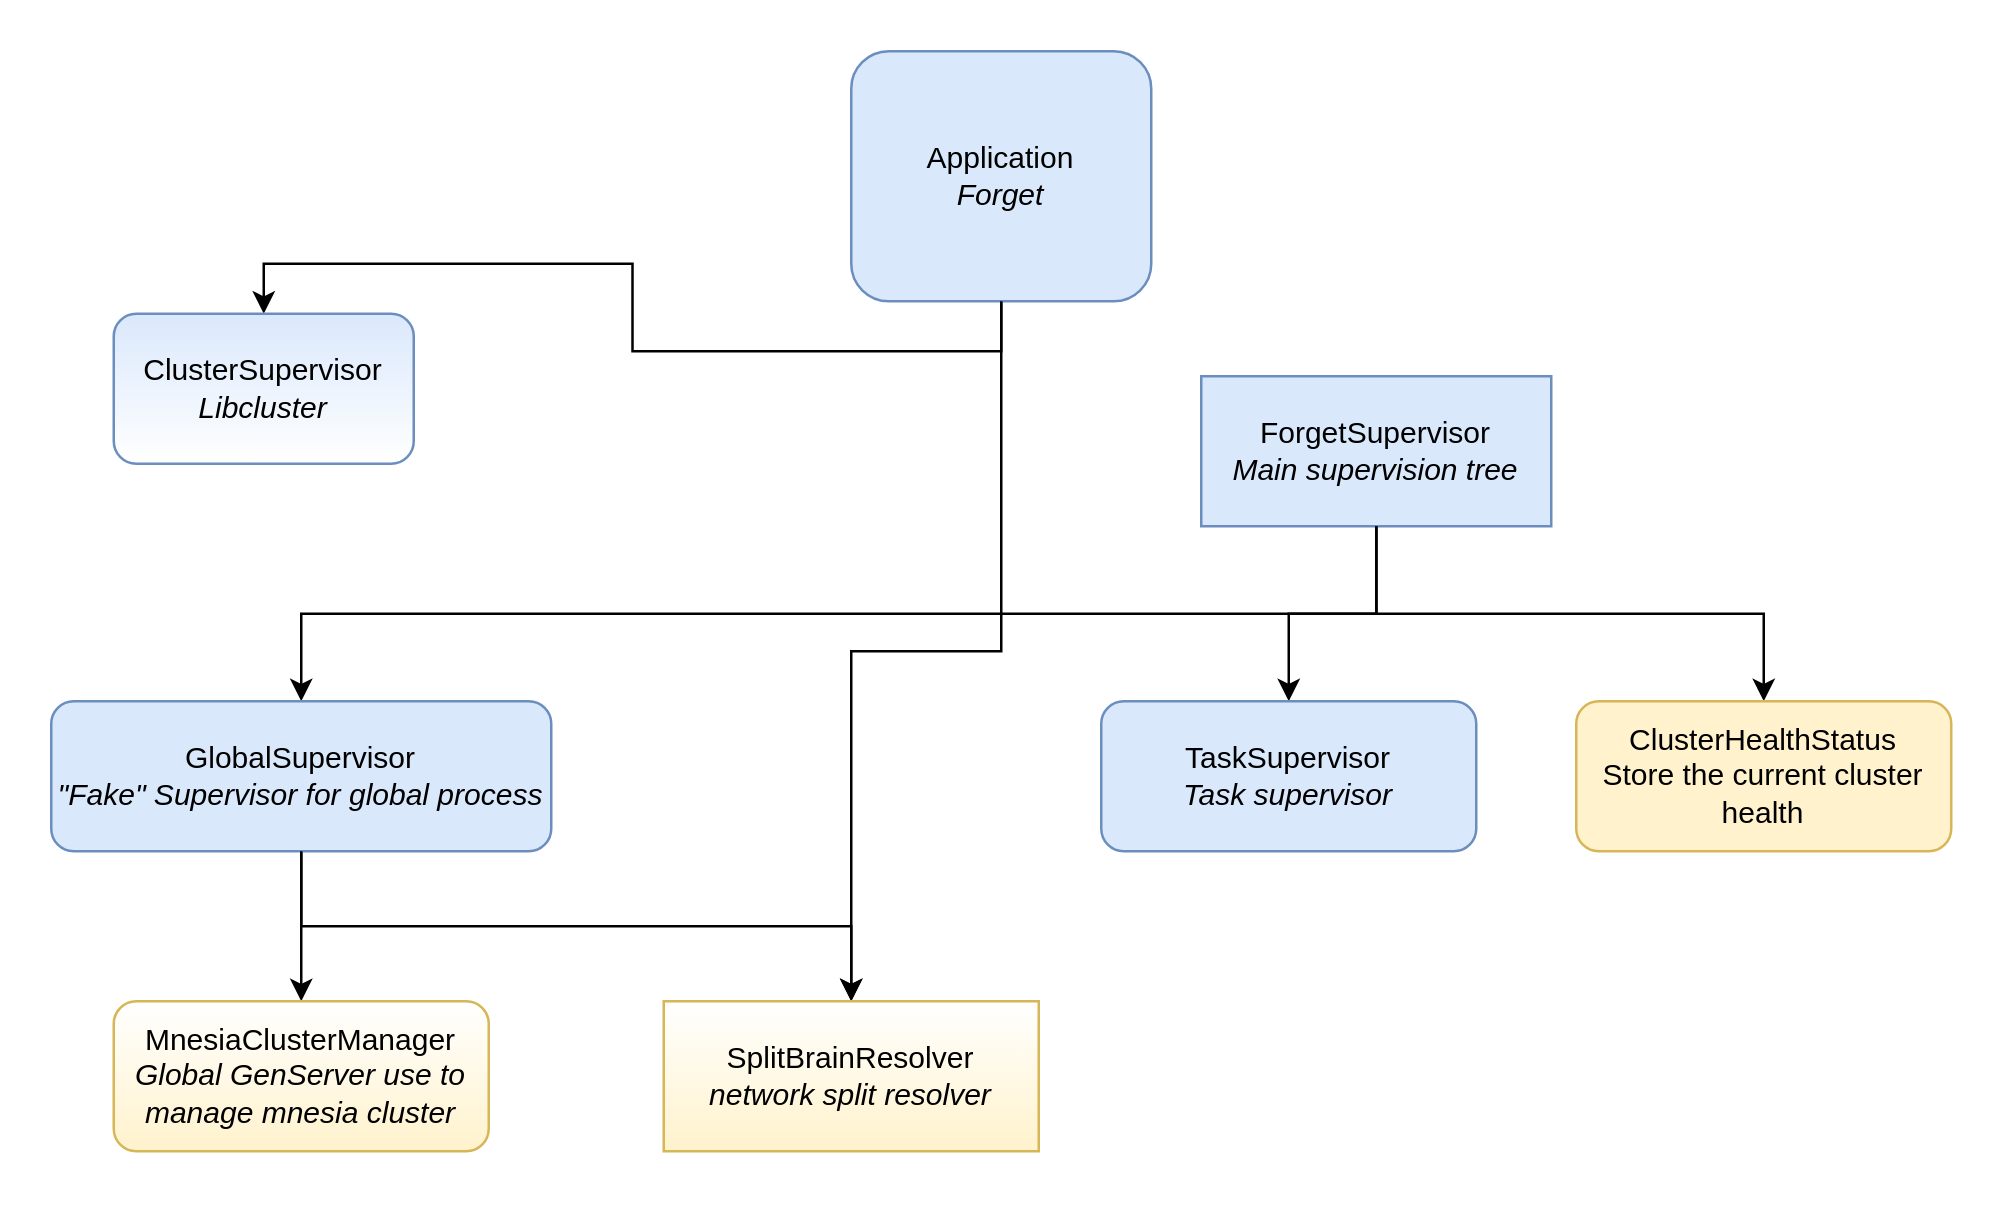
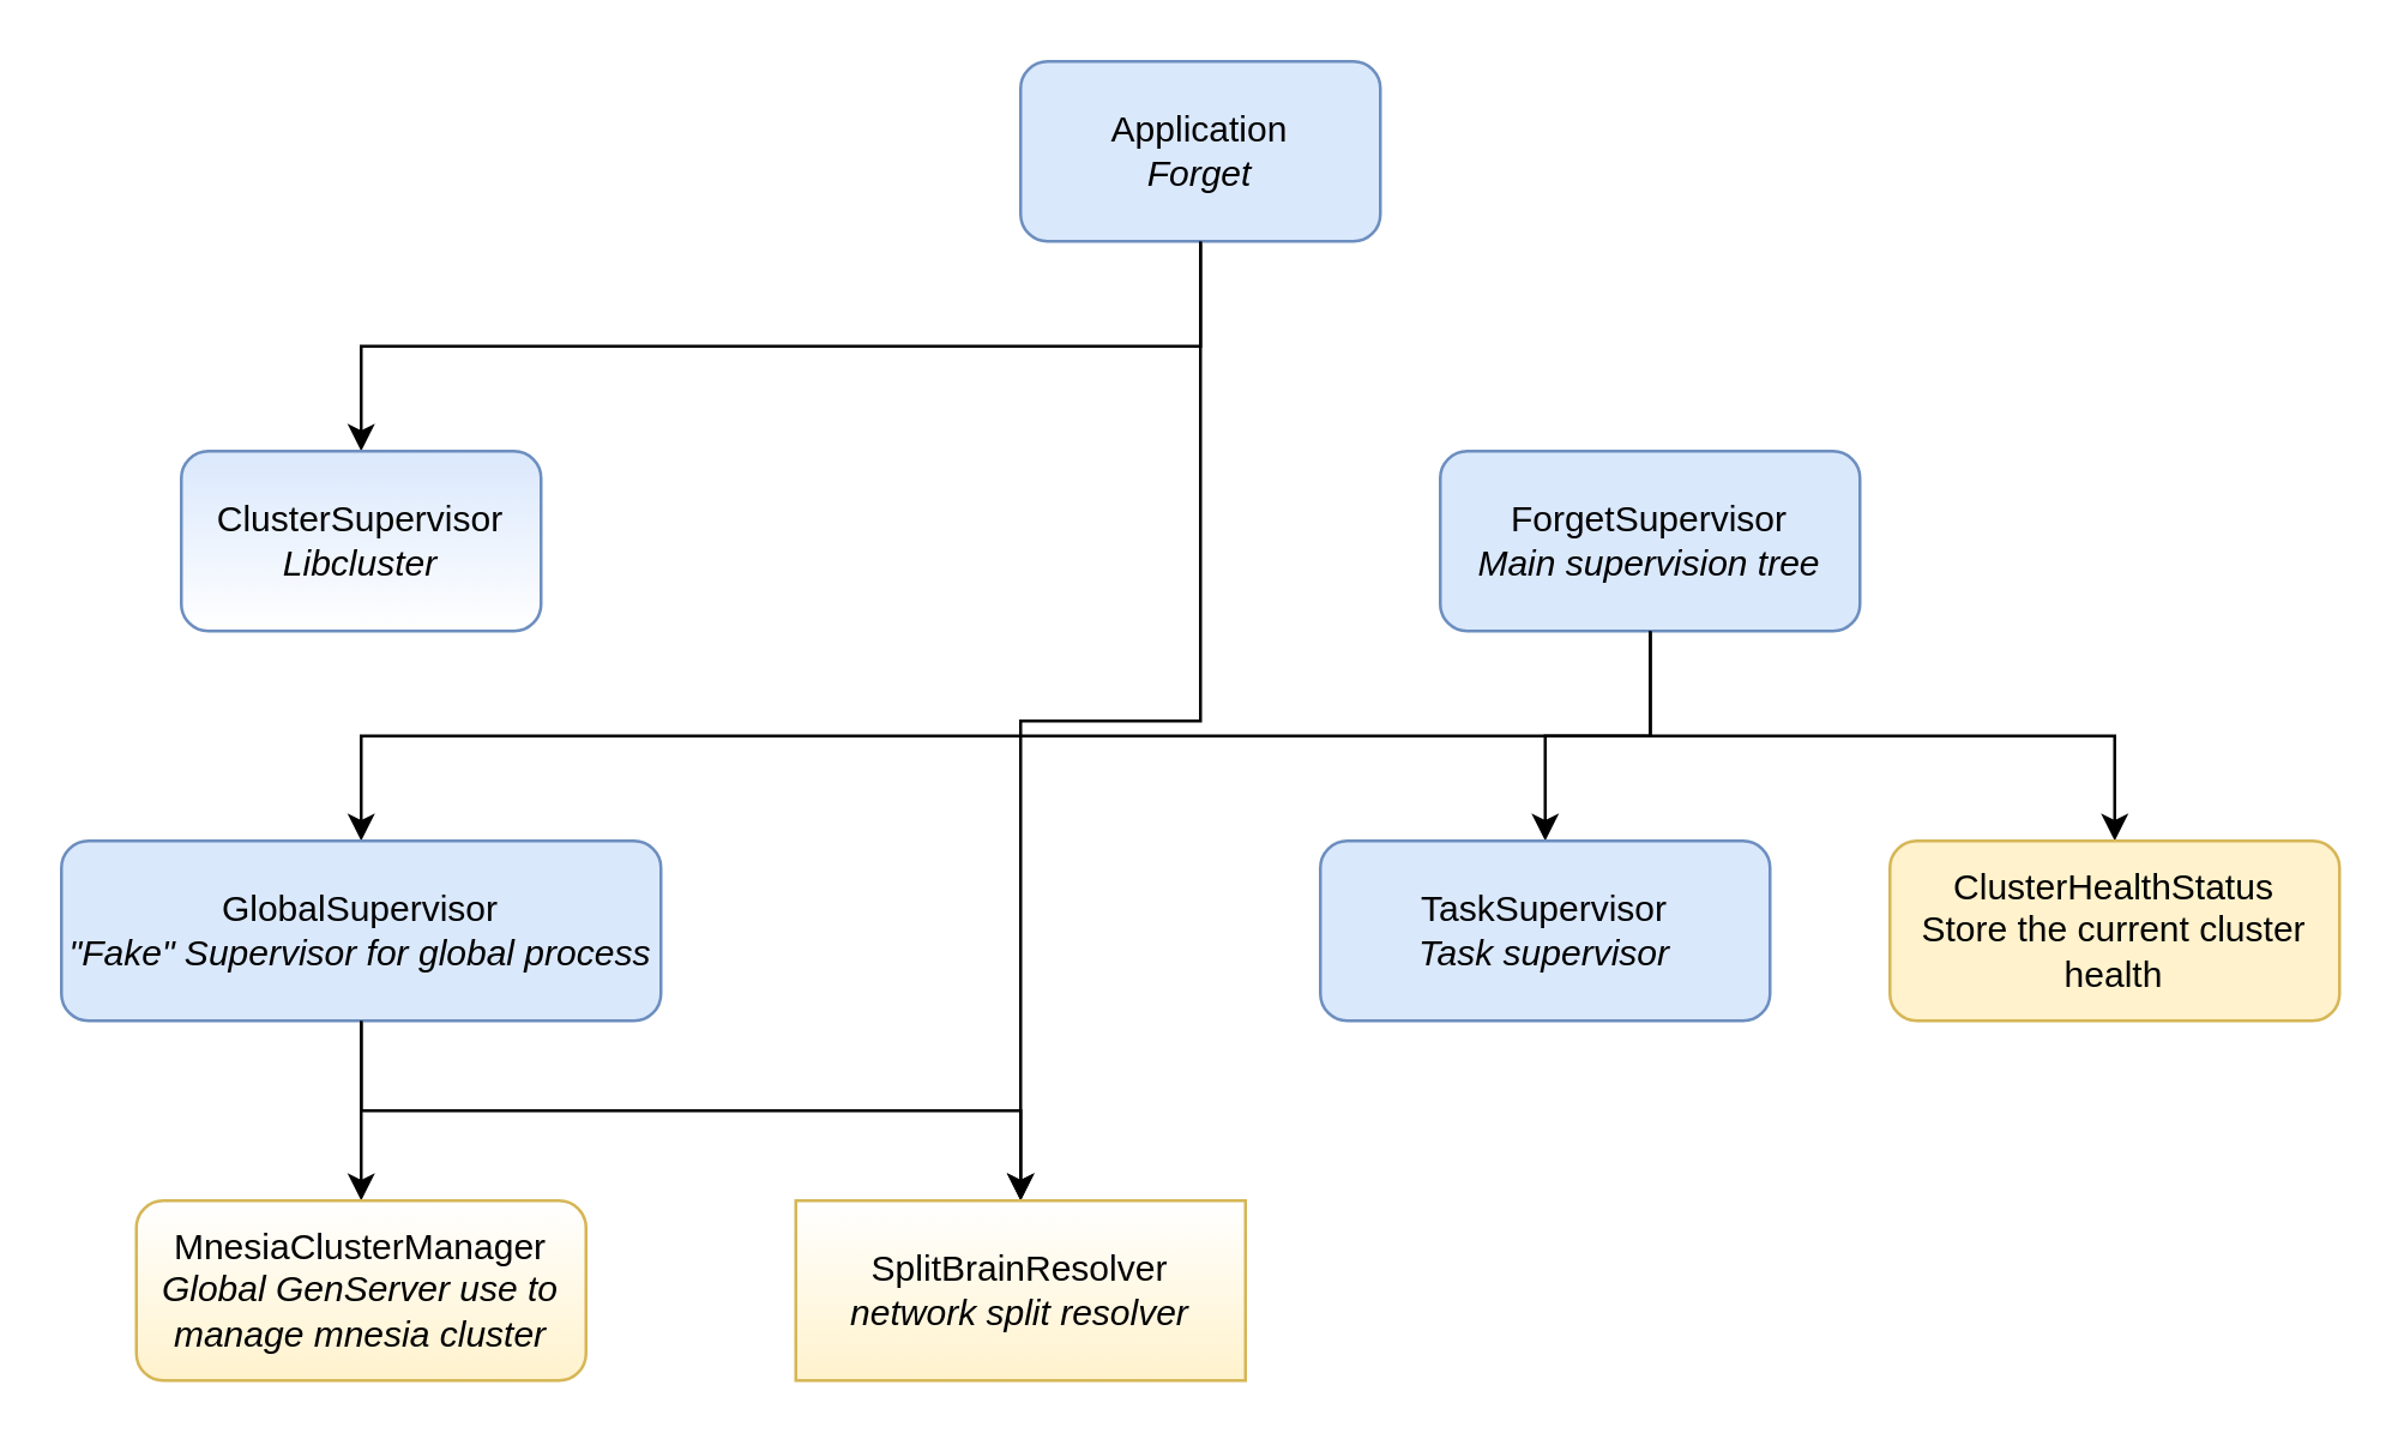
  <mxCell id="0" />
  <mxCell id="1" parent="0" />
  <mxCell id="2" value="" style="edgeStyle=orthogonalEdgeStyle;rounded=0;orthogonalLoop=1;jettySize=auto;html=1;exitX=0.5;exitY=1;exitDx=0;exitDy=0;" edge="1" parent="1" source="3" target="5"><mxGeometry relative="1" as="geometry"><mxPoint x="360" y="110" as="sourcePoint" /></mxGeometry></mxCell>
- <mxCell id="3" value="Application&lt;br&gt;&lt;i&gt;Forget&lt;/i&gt;" style="rounded=1;whiteSpace=wrap;html=1;fillColor=#dae8fc;strokeColor=#6c8ebf;" vertex="1" parent="1"><mxGeometry x="340" y="20" width="120" height="100" as="geometry" /></mxCell>
+ <mxCell id="3" value="Application&lt;br&gt;&lt;i&gt;Forget&lt;/i&gt;" style="rounded=1;whiteSpace=wrap;html=1;fillColor=#dae8fc;strokeColor=#6c8ebf;" vertex="1" parent="1"><mxGeometry x="340" y="20" width="120" height="60" as="geometry" /></mxCell>
  <mxCell id="4" value="" style="edgeStyle=orthogonalEdgeStyle;rounded=0;orthogonalLoop=1;jettySize=auto;html=1;exitX=0.5;exitY=1;exitDx=0;exitDy=0;" edge="1" parent="1" source="3" target="16"><mxGeometry relative="1" as="geometry" /></mxCell>
- <mxCell id="5" value="ClusterSupervisor&lt;br&gt;&lt;i&gt;Libcluster&lt;/i&gt;" style="rounded=1;whiteSpace=wrap;html=1;fillColor=#dae8fc;strokeColor=#6c8ebf;gradientColor=#ffffff;gradientDirection=south;" vertex="1" parent="1"><mxGeometry x="45" y="125" width="120" height="60" as="geometry" /></mxCell>
+ <mxCell id="5" value="ClusterSupervisor&lt;br&gt;&lt;i&gt;Libcluster&lt;/i&gt;" style="rounded=1;whiteSpace=wrap;html=1;fillColor=#dae8fc;strokeColor=#6c8ebf;gradientColor=#ffffff;gradientDirection=south;" vertex="1" parent="1"><mxGeometry x="60" y="150" width="120" height="60" as="geometry" /></mxCell>
  <mxCell id="6" value="" style="edgeStyle=orthogonalEdgeStyle;rounded=0;orthogonalLoop=1;jettySize=auto;html=1;exitX=0.5;exitY=1;exitDx=0;exitDy=0;" edge="1" parent="1" source="7" target="9"><mxGeometry relative="1" as="geometry" /></mxCell>
- <mxCell id="7" value="ForgetSupervisor&lt;br&gt;&lt;i&gt;Main supervision tree&lt;/i&gt;" style="whiteSpace=wrap;html=1;fillColor=#dae8fc;strokeColor=#6c8ebf;rounded=0;" vertex="1" parent="1"><mxGeometry x="480" y="150" width="140" height="60" as="geometry" /></mxCell>
+ <mxCell id="7" value="ForgetSupervisor&lt;br&gt;&lt;i&gt;Main supervision tree&lt;/i&gt;" style="rounded=1;whiteSpace=wrap;html=1;fillColor=#dae8fc;strokeColor=#6c8ebf;" vertex="1" parent="1"><mxGeometry x="480" y="150" width="140" height="60" as="geometry" /></mxCell>
  <mxCell id="8" value="" style="edgeStyle=orthogonalEdgeStyle;rounded=0;orthogonalLoop=1;jettySize=auto;html=1;" edge="1" parent="1" source="9" target="10"><mxGeometry relative="1" as="geometry" /></mxCell>
  <mxCell id="9" value="GlobalSupervisor&lt;br&gt;&lt;i&gt;&quot;Fake&quot; Supervisor for global process&lt;/i&gt;" style="rounded=1;whiteSpace=wrap;html=1;fillColor=#dae8fc;strokeColor=#6c8ebf;" vertex="1" parent="1"><mxGeometry x="20" y="280" width="200" height="60" as="geometry" /></mxCell>
  <mxCell id="10" value="MnesiaClusterManager&lt;br&gt;&lt;i&gt;Global GenServer use to manage mnesia cluster&lt;/i&gt;" style="rounded=1;whiteSpace=wrap;html=1;fillColor=#fff2cc;strokeColor=#d6b656;gradientColor=#ffffff;gradientDirection=north;" vertex="1" parent="1"><mxGeometry x="45" y="400" width="150" height="60" as="geometry" /></mxCell>
  <mxCell id="11" value="" style="edgeStyle=orthogonalEdgeStyle;rounded=0;orthogonalLoop=1;jettySize=auto;html=1;exitX=0.5;exitY=1;exitDx=0;exitDy=0;" edge="1" parent="1" source="7" target="15"><mxGeometry relative="1" as="geometry" /></mxCell>
  <mxCell id="12" value="" style="edgeStyle=orthogonalEdgeStyle;rounded=0;orthogonalLoop=1;jettySize=auto;html=1;exitX=0.5;exitY=1;exitDx=0;exitDy=0;" edge="1" parent="1" source="7" target="13"><mxGeometry relative="1" as="geometry" /></mxCell>
  <mxCell id="13" value="TaskSupervisor&lt;br&gt;&lt;i&gt;Task supervisor&lt;/i&gt;" style="rounded=1;whiteSpace=wrap;html=1;fillColor=#dae8fc;strokeColor=#6c8ebf;" vertex="1" parent="1"><mxGeometry x="440" y="280" width="150" height="60" as="geometry" /></mxCell>
  <mxCell id="14" value="" style="edgeStyle=orthogonalEdgeStyle;rounded=0;orthogonalLoop=1;jettySize=auto;html=1;exitX=0.5;exitY=1;exitDx=0;exitDy=0;entryX=0.5;entryY=0;entryDx=0;entryDy=0;" edge="1" parent="1" source="9" target="16"><mxGeometry relative="1" as="geometry"><mxPoint x="300" y="380" as="targetPoint" /></mxGeometry></mxCell>
  <mxCell id="15" value="ClusterHealthStatus&lt;br&gt;Store the current cluster health" style="rounded=1;whiteSpace=wrap;html=1;fillColor=#fff2cc;strokeColor=#d6b656;" vertex="1" parent="1"><mxGeometry x="630" y="280" width="150" height="60" as="geometry" /></mxCell>
  <mxCell id="16" value="SplitBrainResolver&lt;br&gt;&lt;i&gt;network split resolver&lt;/i&gt;" style="whiteSpace=wrap;html=1;fillColor=#fff2cc;strokeColor=#d6b656;gradientColor=#ffffff;gradientDirection=north;rounded=0;" vertex="1" parent="1"><mxGeometry x="265" y="400" width="150" height="60" as="geometry" /></mxCell>
